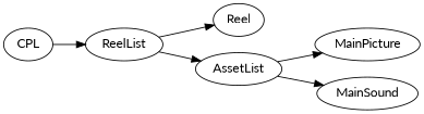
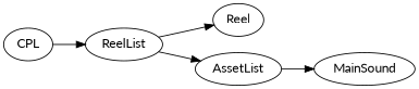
  digraph {
    fontname=Lato
    rankdir=LR
    node [fontname=Lato]
    edge [fontname=Lato]
    CPL
    ReelList
    Reel
    AssetList
-   MainPicture
    MainSound
    CPL -> ReelList
    ReelList -> Reel
    ReelList -> AssetList
-   AssetList -> MainPicture
    AssetList -> MainSound
  }
